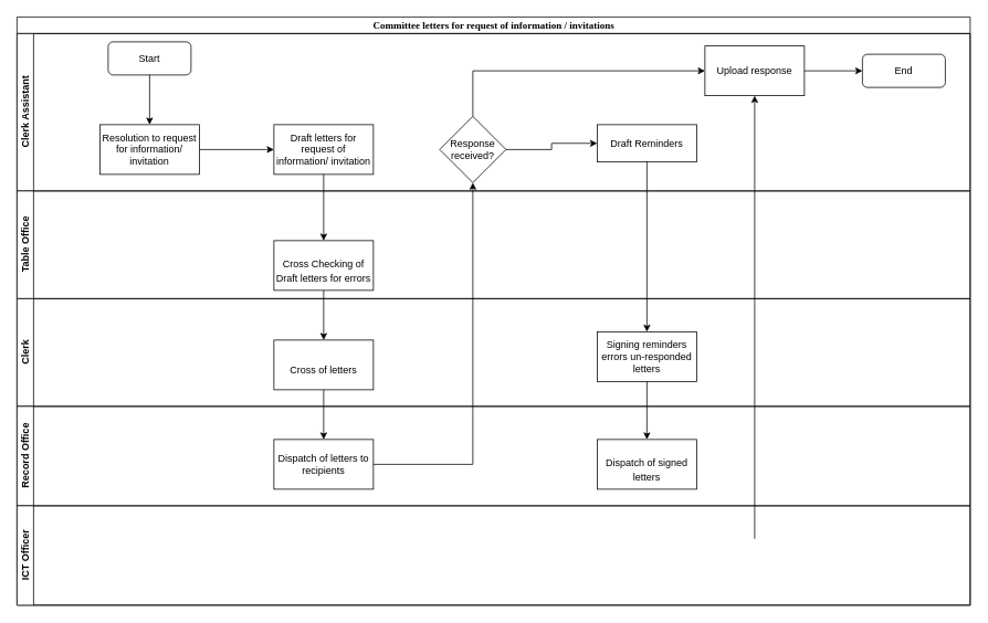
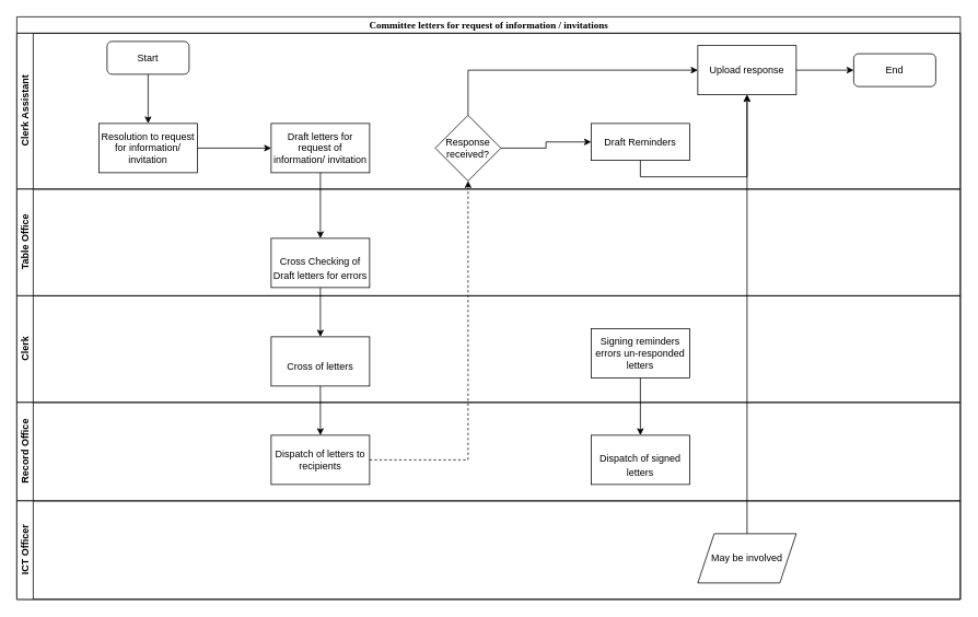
  <mxCell id="0" />
  <mxCell id="1" parent="0" />
  <mxCell id="2" value="&lt;font face=&quot;Calibri, serif&quot;&gt;Committee letters for request of information / invitations &lt;/font&gt;" style="swimlane;html=1;childLayout=stackLayout;resizeParent=1;resizeParentMax=0;horizontal=1;startSize=20;horizontalStack=0;" vertex="1" parent="1"><mxGeometry x="20" y="20" width="1150" height="710" as="geometry" /></mxCell>
  <mxCell id="3" value="Clerk Assistant" style="swimlane;html=1;startSize=20;horizontal=0;" vertex="1" parent="2"><mxGeometry y="20" width="1150" height="190" as="geometry" /></mxCell>
  <mxCell id="4" value="End" style="rounded=1;whiteSpace=wrap;html=1;" vertex="1" parent="3"><mxGeometry x="1020" y="25" width="100" height="40" as="geometry" /></mxCell>
  <mxCell id="5" value="Upload response" style="whiteSpace=wrap;html=1;rounded=0;" vertex="1" parent="3"><mxGeometry x="830" y="15" width="120" height="60" as="geometry" /></mxCell>
  <mxCell id="6" value="Start" style="rounded=1;whiteSpace=wrap;html=1;" vertex="1" parent="3"><mxGeometry x="110" y="10" width="100" height="40" as="geometry" /></mxCell>
  <mxCell id="7" value="" style="edgeStyle=orthogonalEdgeStyle;rounded=0;orthogonalLoop=1;jettySize=auto;html=1;entryX=0.5;entryY=0;entryDx=0;entryDy=0;" edge="1" parent="3" source="6" target="9"><mxGeometry relative="1" as="geometry"><mxPoint x="240" y="120" as="targetPoint" /></mxGeometry></mxCell>
  <mxCell id="8" value="Response received?" style="rhombus;whiteSpace=wrap;html=1;rounded=0;" vertex="1" parent="3"><mxGeometry x="510" y="100" width="80" height="80" as="geometry" /></mxCell>
  <mxCell id="9" value="Resolution to request for information/ invitation" style="rounded=0;whiteSpace=wrap;html=1;" vertex="1" parent="3"><mxGeometry x="100" y="110" width="120" height="60" as="geometry" /></mxCell>
  <mxCell id="10" value="" style="edgeStyle=orthogonalEdgeStyle;rounded=0;orthogonalLoop=1;jettySize=auto;html=1;" edge="1" parent="3" source="9" target="11"><mxGeometry relative="1" as="geometry" /></mxCell>
  <mxCell id="11" value="Draft letters for request of information/ invitation" style="whiteSpace=wrap;html=1;rounded=0;" vertex="1" parent="3"><mxGeometry x="310" y="110" width="120" height="60" as="geometry" /></mxCell>
  <mxCell id="12" value="" style="edgeStyle=orthogonalEdgeStyle;rounded=0;orthogonalLoop=1;jettySize=auto;html=1;entryX=0;entryY=0.5;entryDx=0;entryDy=0;" edge="1" parent="3" source="8" target="5"><mxGeometry relative="1" as="geometry"><Array as="points"><mxPoint x="550" y="45" /></Array></mxGeometry></mxCell>
  <mxCell id="13" value="" style="edgeStyle=orthogonalEdgeStyle;rounded=0;orthogonalLoop=1;jettySize=auto;html=1;entryX=0;entryY=0.5;entryDx=0;entryDy=0;" edge="1" parent="3" source="8" target="15"><mxGeometry relative="1" as="geometry"><Array as="points" /></mxGeometry></mxCell>
  <mxCell id="14" value="" style="edgeStyle=orthogonalEdgeStyle;rounded=0;orthogonalLoop=1;jettySize=auto;html=1;" edge="1" parent="3" source="5" target="4"><mxGeometry relative="1" as="geometry"><mxPoint x="870" y="155" as="targetPoint" /></mxGeometry></mxCell>
  <mxCell id="15" value="Draft Reminders" style="whiteSpace=wrap;html=1;rounded=0;" vertex="1" parent="3"><mxGeometry x="700" y="110" width="120" height="45" as="geometry" /></mxCell>
  <mxCell id="16" value="Table Office" style="swimlane;html=1;startSize=20;horizontal=0;" vertex="1" parent="2"><mxGeometry y="210" width="1150" height="130" as="geometry" /></mxCell>
  <mxCell id="17" value="&lt;br/&gt;&lt;p style=&quot;margin-bottom: 0in ; line-height: 150%&quot;&gt;Cross Checking of&lt;br/&gt;Draft letters for errors&lt;/p&gt;&lt;br/&gt;" style="whiteSpace=wrap;html=1;rounded=0;" vertex="1" parent="16"><mxGeometry x="310" y="60" width="120" height="60" as="geometry" /></mxCell>
  <mxCell id="18" value="Clerk" style="swimlane;html=1;startSize=20;horizontal=0;" vertex="1" parent="2"><mxGeometry y="340" width="1150" height="130" as="geometry" /></mxCell>
  <mxCell id="19" value="&lt;br/&gt;&lt;p style=&quot;margin-bottom: 0in ; line-height: 150%&quot;&gt;Cross of letters&lt;/p&gt;&lt;br/&gt;" style="whiteSpace=wrap;html=1;rounded=0;" vertex="1" parent="18"><mxGeometry x="310" y="50" width="120" height="60" as="geometry" /></mxCell>
  <mxCell id="20" value="Signing reminders errors un-responded letters" style="whiteSpace=wrap;html=1;rounded=0;" vertex="1" parent="18"><mxGeometry x="700" y="40" width="120" height="60" as="geometry" /></mxCell>
  <mxCell id="21" value="Record Office" style="swimlane;html=1;startSize=20;horizontal=0;" vertex="1" parent="2"><mxGeometry y="470" width="1150" height="120" as="geometry" /></mxCell>
  <mxCell id="22" value="&lt;br/&gt;&lt;p style=&quot;margin-bottom: 0in ; line-height: 150%&quot;&gt;Dispatch of signed&lt;br/&gt;letters&lt;/p&gt;&lt;br/&gt;" style="whiteSpace=wrap;html=1;rounded=0;" vertex="1" parent="21"><mxGeometry x="700" y="40" width="120" height="60" as="geometry" /></mxCell>
  <mxCell id="23" value="Dispatch of letters to recipients" style="whiteSpace=wrap;html=1;rounded=0;" vertex="1" parent="21"><mxGeometry x="310" y="40" width="120" height="60" as="geometry" /></mxCell>
  <mxCell id="24" value="ICT Officer" style="swimlane;html=1;startSize=20;horizontal=0;" vertex="1" parent="2"><mxGeometry y="590" width="1150" height="120" as="geometry" /></mxCell>
+ <mxCell id="25" value="May be involved" style="shape=parallelogram;perimeter=parallelogramPerimeter;whiteSpace=wrap;html=1;fixedSize=1;" vertex="1" parent="24"><mxGeometry x="830" y="40" width="120" height="60" as="geometry" /></mxCell>
  <mxCell id="26" value="" style="edgeStyle=orthogonalEdgeStyle;rounded=0;orthogonalLoop=1;jettySize=auto;html=1;" edge="1" parent="2" source="11" target="17"><mxGeometry relative="1" as="geometry" /></mxCell>
  <mxCell id="27" value="" style="edgeStyle=orthogonalEdgeStyle;rounded=0;orthogonalLoop=1;jettySize=auto;html=1;" edge="1" parent="2" source="17" target="19"><mxGeometry relative="1" as="geometry" /></mxCell>
  <mxCell id="28" value="" style="edgeStyle=orthogonalEdgeStyle;rounded=0;orthogonalLoop=1;jettySize=auto;html=1;" edge="1" parent="2" source="19" target="23"><mxGeometry relative="1" as="geometry" /></mxCell>
- <mxCell id="29" value="" style="edgeStyle=orthogonalEdgeStyle;rounded=0;orthogonalLoop=1;jettySize=auto;html=1;" edge="1" parent="2" source="23" target="8"><mxGeometry relative="1" as="geometry" /></mxCell>
+ <mxCell id="29" value="" style="edgeStyle=orthogonalEdgeStyle;rounded=0;orthogonalLoop=1;jettySize=auto;html=1;dashed=1;" edge="1" parent="2" source="23" target="8"><mxGeometry relative="1" as="geometry" /></mxCell>
  <mxCell id="30" value="" style="edgeStyle=orthogonalEdgeStyle;rounded=0;orthogonalLoop=1;jettySize=auto;html=1;entryX=0.5;entryY=1;entryDx=0;entryDy=0;" edge="1" parent="2"><mxGeometry relative="1" as="geometry"><mxPoint x="890" y="630" as="sourcePoint" /><mxPoint x="890" y="95" as="targetPoint" /></mxGeometry></mxCell>
- <mxCell id="31" value="" style="edgeStyle=orthogonalEdgeStyle;rounded=0;orthogonalLoop=1;jettySize=auto;html=1;exitX=0.5;exitY=1;exitDx=0;exitDy=0;" edge="1" parent="2" source="15" target="20"><mxGeometry relative="1" as="geometry"><mxPoint x="820" y="160" as="sourcePoint" /><mxPoint x="870" y="60" as="targetPoint" /></mxGeometry></mxCell>
+ <mxCell id="31" value="" style="edgeStyle=orthogonalEdgeStyle;rounded=0;orthogonalLoop=1;jettySize=auto;html=1;exitX=0.5;exitY=1;exitDx=0;exitDy=0;" edge="1" parent="2" source="15" target="5"><mxGeometry relative="1" as="geometry"><mxPoint x="820" y="160" as="sourcePoint" /><mxPoint x="870" y="60" as="targetPoint" /></mxGeometry></mxCell>
  <mxCell id="32" value="" style="edgeStyle=orthogonalEdgeStyle;rounded=0;orthogonalLoop=1;jettySize=auto;html=1;entryX=0.5;entryY=0;entryDx=0;entryDy=0;" edge="1" parent="2" source="20" target="22"><mxGeometry relative="1" as="geometry"><mxPoint x="760" y="510" as="targetPoint" /></mxGeometry></mxCell>
